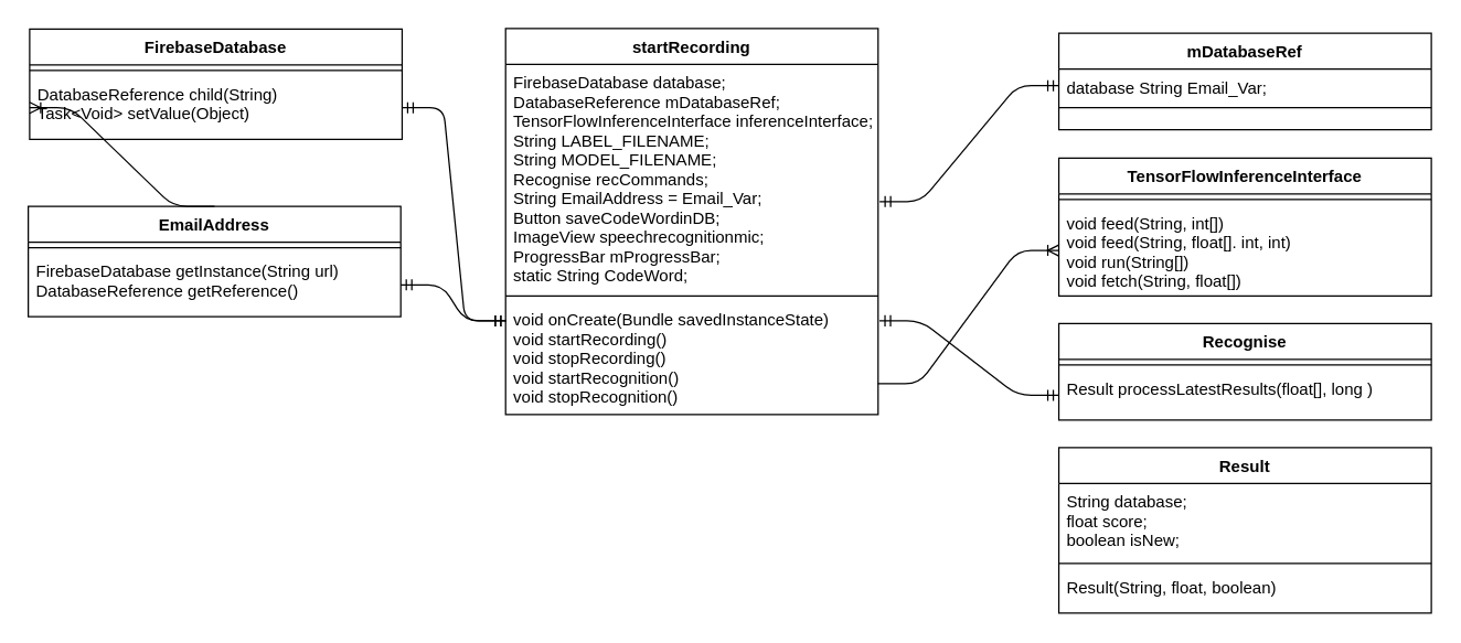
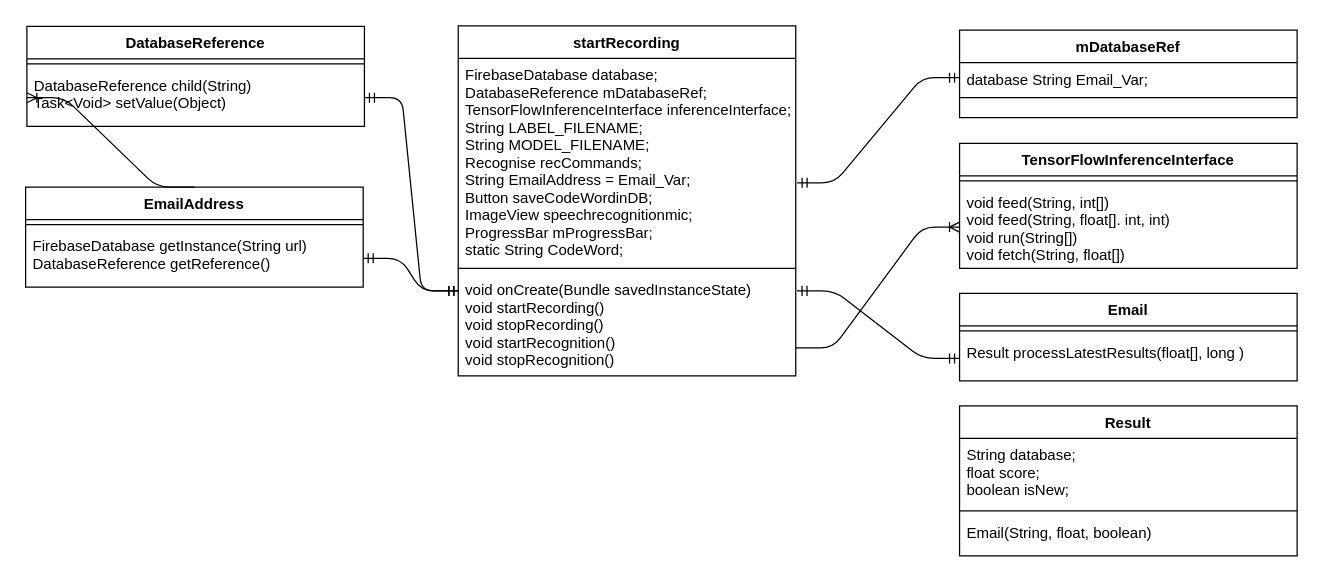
  <mxCell id="0" />
  <mxCell id="1" parent="0" />
  <mxCell id="2" value="startRecording" style="swimlane;fontStyle=1;align=center;verticalAlign=top;childLayout=stackLayout;horizontal=1;startSize=26;horizontalStack=0;resizeParent=1;resizeParentMax=0;resizeLast=0;collapsible=1;marginBottom=0;" parent="1" vertex="1"><mxGeometry x="366" y="20" width="270" height="280" as="geometry" /></mxCell>
  <mxCell id="3" value="FirebaseDatabase database;&#10;DatabaseReference mDatabaseRef;&#10;TensorFlowInferenceInterface inferenceInterface;&#10;String LABEL_FILENAME;&#10;String MODEL_FILENAME;&#10;Recognise recCommands;&#10;String EmailAddress = Email_Var;&#10;Button saveCodeWordinDB;&#10;ImageView speechrecognitionmic;&#10;ProgressBar mProgressBar;&#10;static String CodeWord;&#10;" style="text;strokeColor=none;fillColor=none;align=left;verticalAlign=top;spacingLeft=4;spacingRight=4;overflow=hidden;rotatable=0;points=[[0,0.5],[1,0.5]];portConstraint=eastwest;" parent="2" vertex="1"><mxGeometry y="26" width="270" height="164" as="geometry" /></mxCell>
  <mxCell id="4" value="" style="line;strokeWidth=1;fillColor=none;align=left;verticalAlign=middle;spacingTop=-1;spacingLeft=3;spacingRight=3;rotatable=0;labelPosition=right;points=[];portConstraint=eastwest;" parent="2" vertex="1"><mxGeometry y="190" width="270" height="8" as="geometry" /></mxCell>
  <mxCell id="5" value="void onCreate(Bundle savedInstanceState)&#10;void startRecording()&#10;void stopRecording()&#10;void startRecognition()&#10;void stopRecognition()&#10;&#10;" style="text;strokeColor=none;fillColor=none;align=left;verticalAlign=top;spacingLeft=4;spacingRight=4;overflow=hidden;rotatable=0;points=[[0,0.5],[1,0.5]];portConstraint=eastwest;" parent="2" vertex="1"><mxGeometry y="198" width="270" height="82" as="geometry" /></mxCell>
  <mxCell id="6" value="mDatabaseRef" style="swimlane;fontStyle=1;align=center;verticalAlign=top;childLayout=stackLayout;horizontal=1;startSize=26;horizontalStack=0;resizeParent=1;resizeParentMax=0;resizeLast=0;collapsible=1;marginBottom=0;" parent="1" vertex="1"><mxGeometry x="767" y="23.5" width="270" height="70" as="geometry" /></mxCell>
  <mxCell id="7" value="database String Email_Var;" style="text;strokeColor=none;fillColor=none;align=left;verticalAlign=top;spacingLeft=4;spacingRight=4;overflow=hidden;rotatable=0;points=[[0,0.5],[1,0.5]];portConstraint=eastwest;" parent="6" vertex="1"><mxGeometry y="26" width="270" height="24" as="geometry" /></mxCell>
  <mxCell id="8" value="" style="line;strokeWidth=1;fillColor=none;align=left;verticalAlign=middle;spacingTop=-1;spacingLeft=3;spacingRight=3;rotatable=0;labelPosition=right;points=[];portConstraint=eastwest;" parent="6" vertex="1"><mxGeometry y="50" width="270" height="8" as="geometry" /></mxCell>
  <mxCell id="9" value="&#10;" style="text;strokeColor=none;fillColor=none;align=left;verticalAlign=top;spacingLeft=4;spacingRight=4;overflow=hidden;rotatable=0;points=[[0,0.5],[1,0.5]];portConstraint=eastwest;" parent="6" vertex="1"><mxGeometry y="58" width="270" height="12" as="geometry" /></mxCell>
- <mxCell id="10" value="FirebaseDatabase" style="swimlane;fontStyle=1;align=center;verticalAlign=top;childLayout=stackLayout;horizontal=1;startSize=26;horizontalStack=0;resizeParent=1;resizeParentMax=0;resizeLast=0;collapsible=1;marginBottom=0;" parent="1" vertex="1"><mxGeometry x="21" y="20.5" width="270" height="80" as="geometry" /></mxCell>
+ <mxCell id="10" value="DatabaseReference" style="swimlane;fontStyle=1;align=center;verticalAlign=top;childLayout=stackLayout;horizontal=1;startSize=26;horizontalStack=0;resizeParent=1;resizeParentMax=0;resizeLast=0;collapsible=1;marginBottom=0;" parent="1" vertex="1"><mxGeometry x="21" y="20.5" width="270" height="80" as="geometry" /></mxCell>
  <mxCell id="11" value="" style="line;strokeWidth=1;fillColor=none;align=left;verticalAlign=middle;spacingTop=-1;spacingLeft=3;spacingRight=3;rotatable=0;labelPosition=right;points=[];portConstraint=eastwest;" parent="10" vertex="1"><mxGeometry y="26" width="270" height="8" as="geometry" /></mxCell>
  <mxCell id="12" value="DatabaseReference child(String)&#10;Task&lt;Void&gt; setValue(Object)" style="text;strokeColor=none;fillColor=none;align=left;verticalAlign=top;spacingLeft=4;spacingRight=4;overflow=hidden;rotatable=0;points=[[0,0.5],[1,0.5]];portConstraint=eastwest;" parent="10" vertex="1"><mxGeometry y="34" width="270" height="46" as="geometry" /></mxCell>
  <mxCell id="13" value="EmailAddress" style="swimlane;fontStyle=1;align=center;verticalAlign=top;childLayout=stackLayout;horizontal=1;startSize=26;horizontalStack=0;resizeParent=1;resizeParentMax=0;resizeLast=0;collapsible=1;marginBottom=0;" parent="1" vertex="1"><mxGeometry x="20" y="149" width="270" height="80" as="geometry" /></mxCell>
  <mxCell id="14" value="" style="line;strokeWidth=1;fillColor=none;align=left;verticalAlign=middle;spacingTop=-1;spacingLeft=3;spacingRight=3;rotatable=0;labelPosition=right;points=[];portConstraint=eastwest;" parent="13" vertex="1"><mxGeometry y="26" width="270" height="8" as="geometry" /></mxCell>
  <mxCell id="15" value="FirebaseDatabase getInstance(String url)&#10;DatabaseReference getReference()" style="text;strokeColor=none;fillColor=none;align=left;verticalAlign=top;spacingLeft=4;spacingRight=4;overflow=hidden;rotatable=0;points=[[0,0.5],[1,0.5]];portConstraint=eastwest;" parent="13" vertex="1"><mxGeometry y="34" width="270" height="46" as="geometry" /></mxCell>
  <mxCell id="16" value="TensorFlowInferenceInterface" style="swimlane;fontStyle=1;align=center;verticalAlign=top;childLayout=stackLayout;horizontal=1;startSize=26;horizontalStack=0;resizeParent=1;resizeParentMax=0;resizeLast=0;collapsible=1;marginBottom=0;" parent="1" vertex="1"><mxGeometry x="767" y="114" width="270" height="100" as="geometry" /></mxCell>
  <mxCell id="17" value="" style="line;strokeWidth=1;fillColor=none;align=left;verticalAlign=middle;spacingTop=-1;spacingLeft=3;spacingRight=3;rotatable=0;labelPosition=right;points=[];portConstraint=eastwest;" parent="16" vertex="1"><mxGeometry y="26" width="270" height="8" as="geometry" /></mxCell>
  <mxCell id="18" value="void feed(String, int[])&#10;void feed(String, float[]. int, int)&#10;void run(String[])&#10;void fetch(String, float[])&#10;" style="text;strokeColor=none;fillColor=none;align=left;verticalAlign=top;spacingLeft=4;spacingRight=4;overflow=hidden;rotatable=0;points=[[0,0.5],[1,0.5]];portConstraint=eastwest;" parent="16" vertex="1"><mxGeometry y="34" width="270" height="66" as="geometry" /></mxCell>
  <mxCell id="19" value="Result" style="swimlane;fontStyle=1;align=center;verticalAlign=top;childLayout=stackLayout;horizontal=1;startSize=26;horizontalStack=0;resizeParent=1;resizeParentMax=0;resizeLast=0;collapsible=1;marginBottom=0;" parent="1" vertex="1"><mxGeometry x="767" y="324" width="270" height="120" as="geometry" /></mxCell>
  <mxCell id="20" value="String database;&#10;float score;&#10;boolean isNew;" style="text;strokeColor=none;fillColor=none;align=left;verticalAlign=top;spacingLeft=4;spacingRight=4;overflow=hidden;rotatable=0;points=[[0,0.5],[1,0.5]];portConstraint=eastwest;" parent="19" vertex="1"><mxGeometry y="26" width="270" height="54" as="geometry" /></mxCell>
  <mxCell id="21" value="" style="line;strokeWidth=1;fillColor=none;align=left;verticalAlign=middle;spacingTop=-1;spacingLeft=3;spacingRight=3;rotatable=0;labelPosition=right;points=[];portConstraint=eastwest;" parent="19" vertex="1"><mxGeometry y="80" width="270" height="8" as="geometry" /></mxCell>
- <mxCell id="22" value="Result(String, float, boolean)" style="text;strokeColor=none;fillColor=none;align=left;verticalAlign=top;spacingLeft=4;spacingRight=4;overflow=hidden;rotatable=0;points=[[0,0.5],[1,0.5]];portConstraint=eastwest;" parent="19" vertex="1"><mxGeometry y="88" width="270" height="32" as="geometry" /></mxCell>
+ <mxCell id="22" value="Email(String, float, boolean)" style="text;strokeColor=none;fillColor=none;align=left;verticalAlign=top;spacingLeft=4;spacingRight=4;overflow=hidden;rotatable=0;points=[[0,0.5],[1,0.5]];portConstraint=eastwest;" parent="19" vertex="1"><mxGeometry y="88" width="270" height="32" as="geometry" /></mxCell>
  <mxCell id="23" value="" style="edgeStyle=entityRelationEdgeStyle;fontSize=12;html=1;endArrow=ERmandOne;startArrow=ERmandOne;entryX=0;entryY=0.5;entryDx=0;entryDy=0;exitX=1.004;exitY=0.607;exitDx=0;exitDy=0;exitPerimeter=0;" parent="1" source="3" target="7" edge="1"><mxGeometry width="100" height="100" relative="1" as="geometry"><mxPoint x="827" y="200" as="sourcePoint" /><mxPoint x="927" y="100" as="targetPoint" /></mxGeometry></mxCell>
  <mxCell id="24" value="" style="edgeStyle=entityRelationEdgeStyle;fontSize=12;html=1;endArrow=ERoneToMany;exitX=0.999;exitY=0.727;exitDx=0;exitDy=0;entryX=0;entryY=0.5;entryDx=0;entryDy=0;exitPerimeter=0;" parent="1" source="5" target="18" edge="1"><mxGeometry width="100" height="100" relative="1" as="geometry"><mxPoint x="797" y="360" as="sourcePoint" /><mxPoint x="897" y="260" as="targetPoint" /></mxGeometry></mxCell>
  <mxCell id="25" value="" style="edgeStyle=entityRelationEdgeStyle;fontSize=12;html=1;endArrow=ERmandOne;startArrow=ERmandOne;entryX=0;entryY=0.5;entryDx=0;entryDy=0;" parent="1" target="28" edge="1"><mxGeometry width="100" height="100" relative="1" as="geometry"><mxPoint x="637" y="232" as="sourcePoint" /><mxPoint x="857" y="340" as="targetPoint" /></mxGeometry></mxCell>
- <mxCell id="26" value="Recognise" style="swimlane;fontStyle=1;align=center;verticalAlign=top;childLayout=stackLayout;horizontal=1;startSize=26;horizontalStack=0;resizeParent=1;resizeParentMax=0;resizeLast=0;collapsible=1;marginBottom=0;" parent="1" vertex="1"><mxGeometry x="767" y="234" width="270" height="70" as="geometry" /></mxCell>
+ <mxCell id="26" value="Email" style="swimlane;fontStyle=1;align=center;verticalAlign=top;childLayout=stackLayout;horizontal=1;startSize=26;horizontalStack=0;resizeParent=1;resizeParentMax=0;resizeLast=0;collapsible=1;marginBottom=0;" parent="1" vertex="1"><mxGeometry x="767" y="234" width="270" height="70" as="geometry" /></mxCell>
  <mxCell id="27" value="" style="line;strokeWidth=1;fillColor=none;align=left;verticalAlign=middle;spacingTop=-1;spacingLeft=3;spacingRight=3;rotatable=0;labelPosition=right;points=[];portConstraint=eastwest;" parent="26" vertex="1"><mxGeometry y="26" width="270" height="8" as="geometry" /></mxCell>
  <mxCell id="28" value="Result processLatestResults(float[], long )" style="text;strokeColor=none;fillColor=none;align=left;verticalAlign=top;spacingLeft=4;spacingRight=4;overflow=hidden;rotatable=0;points=[[0,0.5],[1,0.5]];portConstraint=eastwest;" parent="26" vertex="1"><mxGeometry y="34" width="270" height="36" as="geometry" /></mxCell>
  <mxCell id="29" value="" style="edgeStyle=entityRelationEdgeStyle;fontSize=12;html=1;endArrow=ERmandOne;startArrow=ERmandOne;exitX=1;exitY=0.5;exitDx=0;exitDy=0;entryX=0.002;entryY=0.171;entryDx=0;entryDy=0;entryPerimeter=0;" parent="1" source="15" target="5" edge="1"><mxGeometry width="100" height="100" relative="1" as="geometry"><mxPoint x="303" y="205" as="sourcePoint" /><mxPoint x="364" y="256" as="targetPoint" /></mxGeometry></mxCell>
  <mxCell id="30" value="" style="edgeStyle=entityRelationEdgeStyle;fontSize=12;html=1;endArrow=ERmandOne;startArrow=ERmandOne;entryX=0.002;entryY=0.171;entryDx=0;entryDy=0;exitX=1;exitY=0.5;exitDx=0;exitDy=0;entryPerimeter=0;" parent="1" source="12" target="5" edge="1"><mxGeometry width="100" height="100" relative="1" as="geometry"><mxPoint x="187" y="370" as="sourcePoint" /><mxPoint x="287" y="270" as="targetPoint" /></mxGeometry></mxCell>
  <mxCell id="31" value="" style="edgeStyle=entityRelationEdgeStyle;fontSize=12;html=1;endArrow=ERoneToMany;entryX=0;entryY=0.5;entryDx=0;entryDy=0;exitX=0.5;exitY=0;exitDx=0;exitDy=0;" parent="1" source="13" target="12" edge="1"><mxGeometry width="100" height="100" relative="1" as="geometry"><mxPoint x="-43" y="79" as="sourcePoint" /><mxPoint x="297" y="250" as="targetPoint" /></mxGeometry></mxCell>
